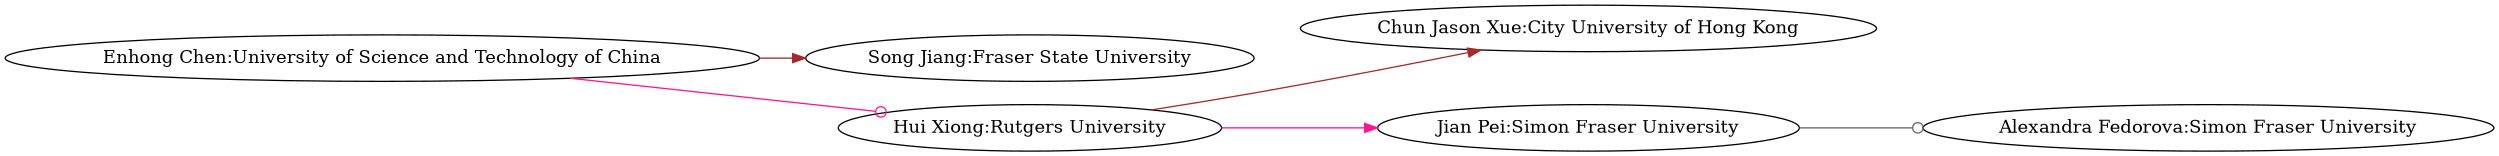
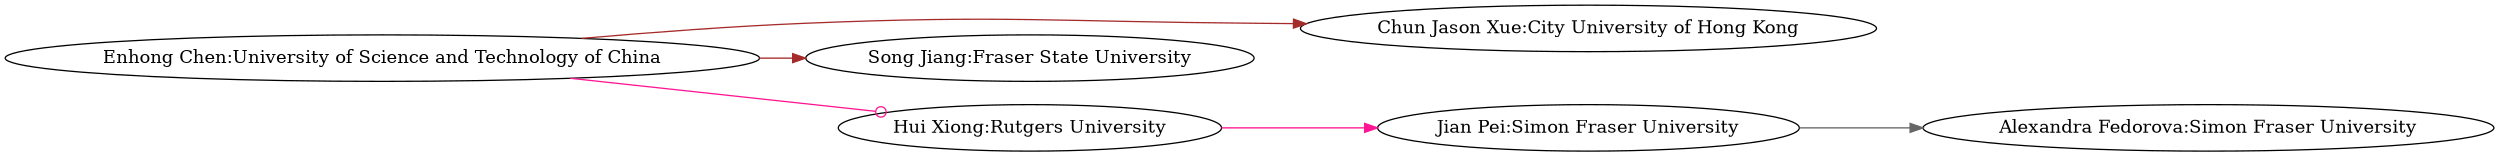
  strict digraph {
    rankdir=LR
    edge [arrowhead=normal color=brown]
    "Jian Pei:Simon Fraser University"
    "Alexandra Fedorova:Simon Fraser University"
    "Enhong Chen:University of Science and Technology of China"
    "Chun Jason Xue:City University of Hong Kong"
    n5 [label="Song Jiang:Fraser State University"]
    "Hui Xiong:Rutgers University"
-   "Jian Pei:Simon Fraser University" -> "Alexandra Fedorova:Simon Fraser University" [arrowhead=odot color=gray40]
-   "Hui Xiong:Rutgers University" -> "Chun Jason Xue:City University of Hong Kong"
+   "Jian Pei:Simon Fraser University" -> "Alexandra Fedorova:Simon Fraser University" [color=gray40]
+   "Enhong Chen:University of Science and Technology of China" -> "Chun Jason Xue:City University of Hong Kong"
    "Enhong Chen:University of Science and Technology of China" -> n5
    "Enhong Chen:University of Science and Technology of China" -> "Hui Xiong:Rutgers University" [arrowhead=odot color=deeppink]
    "Hui Xiong:Rutgers University" -> "Jian Pei:Simon Fraser University" [color=deeppink]
  }
